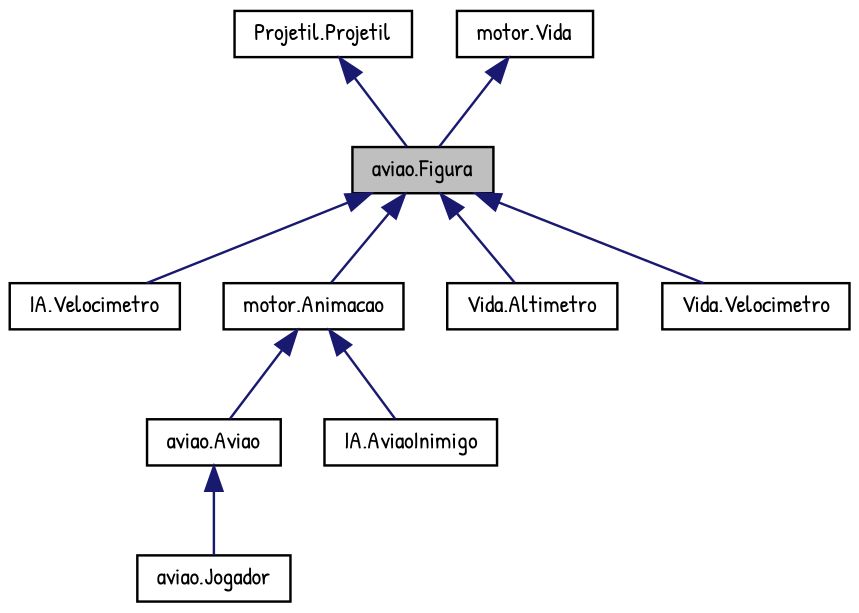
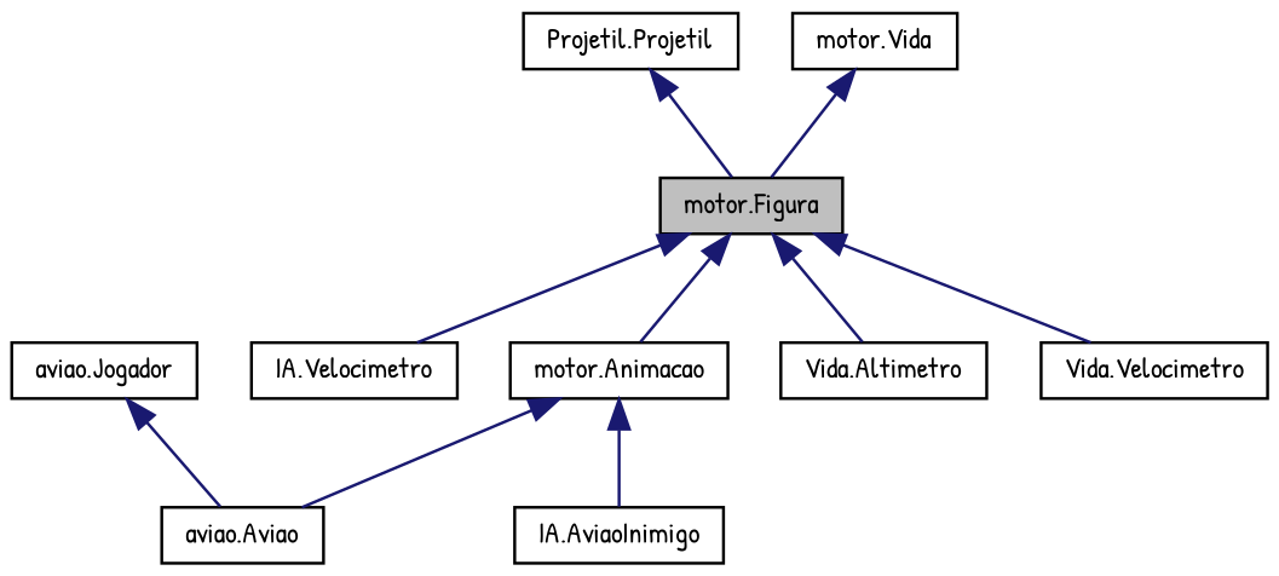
  digraph {
    fontname="Patrick Hand"
    node [color=black fillcolor=white fontname="Patrick Hand" fontsize=10 shape=record style=filled]
    edge [color=midnightblue dir=back fontname="Patrick Hand" fontsize=10 labelfontname=Helvetica labelfontsize=10 style=solid]
-   n1 [fillcolor=grey75 fontcolor=black height=0.2 label="aviao.Figura" width=0.4]
+   n1 [fillcolor=grey75 fontcolor=black height=0.2 label="motor.Figura" width=0.4]
    n2 [height=0.2 label="IA.Velocimetro" width=0.4]
    n3 [height=0.2 label="motor.Animacao" width=0.4]
    n4 [height=0.2 label="Vida.Altimetro" width=0.4]
    n5 [height=0.2 label="Vida.Velocimetro" width=0.4]
    n6 [height=0.2 label="aviao.Aviao" width=0.4]
    n7 [height=0.2 label="IA.AviaoInimigo" width=0.4]
    n8 [height=0.2 label="Projetil.Projetil" width=0.4]
    n9 [height=0.2 label="motor.Vida" width=0.4]
    n10 [height=0.2 label="aviao.Jogador" width=0.4]
    n1 -> n2
    n1 -> n3
    n1 -> n4
    n1 -> n5
    n3 -> n6
    n3 -> n7
-   n6 -> n10
+   n10 -> n6
    n8 -> n1
    n9 -> n1
  }
